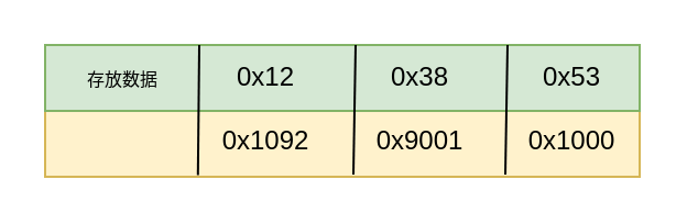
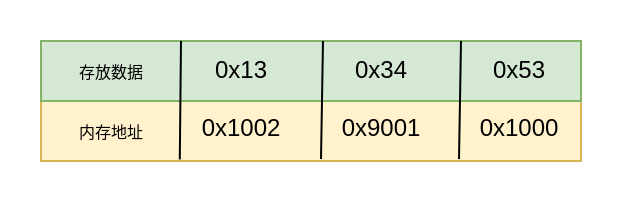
  <mxCell id="0" />
  <mxCell id="1" parent="0" />
  <mxCell id="2" value="" style="rounded=0;whiteSpace=wrap;html=1;fillColor=#fff2cc;strokeColor=#d6b656;" vertex="1" parent="1"><mxGeometry x="20" y="50" width="270" height="30" as="geometry" /></mxCell>
  <mxCell id="3" value="" style="rounded=0;whiteSpace=wrap;html=1;fillColor=#d5e8d4;strokeColor=#82b366;" vertex="1" parent="1"><mxGeometry x="20" y="20" width="270" height="30" as="geometry" /></mxCell>
  <mxCell id="4" value="&lt;font style=&quot;font-size: 8px;&quot;&gt;存放数据&lt;/font&gt;" style="text;html=1;align=center;verticalAlign=middle;resizable=0;points=[];autosize=1;strokeColor=none;fillColor=none;" vertex="1" parent="1"><mxGeometry x="20" y="20" width="70" height="30" as="geometry" /></mxCell>
- <mxCell id="6" value="0x12" style="text;html=1;align=center;verticalAlign=middle;resizable=0;points=[];autosize=1;strokeColor=none;fillColor=none;" vertex="1" parent="1"><mxGeometry x="95" y="20" width="50" height="30" as="geometry" /></mxCell>
- <mxCell id="7" value="0x1092" style="text;html=1;align=center;verticalAlign=middle;resizable=0;points=[];autosize=1;strokeColor=none;fillColor=none;" vertex="1" parent="1"><mxGeometry x="90" y="49" width="60" height="30" as="geometry" /></mxCell>
+ <mxCell id="5" value="&lt;font style=&quot;font-size: 8px;&quot;&gt;内存地址&lt;/font&gt;" style="text;html=1;align=center;verticalAlign=middle;resizable=0;points=[];autosize=1;strokeColor=none;fillColor=none;" vertex="1" parent="1"><mxGeometry x="20" y="50" width="70" height="30" as="geometry" /></mxCell>
+ <mxCell id="6" value="0x13" style="text;html=1;align=center;verticalAlign=middle;resizable=0;points=[];autosize=1;strokeColor=none;fillColor=none;" vertex="1" parent="1"><mxGeometry x="95" y="20" width="50" height="30" as="geometry" /></mxCell>
+ <mxCell id="7" value="0x1002" style="text;html=1;align=center;verticalAlign=middle;resizable=0;points=[];autosize=1;strokeColor=none;fillColor=none;" vertex="1" parent="1"><mxGeometry x="90" y="49" width="60" height="30" as="geometry" /></mxCell>
  <mxCell id="8" value="0x9001" style="text;html=1;align=center;verticalAlign=middle;resizable=0;points=[];autosize=1;strokeColor=none;fillColor=none;" vertex="1" parent="1"><mxGeometry x="160" y="49" width="60" height="30" as="geometry" /></mxCell>
  <mxCell id="9" value="0x1000" style="text;html=1;align=center;verticalAlign=middle;resizable=0;points=[];autosize=1;strokeColor=none;fillColor=none;" vertex="1" parent="1"><mxGeometry x="229" y="49" width="60" height="30" as="geometry" /></mxCell>
- <mxCell id="10" value="0x38" style="text;html=1;align=center;verticalAlign=middle;resizable=0;points=[];autosize=1;strokeColor=none;fillColor=none;" vertex="1" parent="1"><mxGeometry x="165" y="20" width="50" height="30" as="geometry" /></mxCell>
+ <mxCell id="10" value="0x34" style="text;html=1;align=center;verticalAlign=middle;resizable=0;points=[];autosize=1;strokeColor=none;fillColor=none;" vertex="1" parent="1"><mxGeometry x="165" y="20" width="50" height="30" as="geometry" /></mxCell>
  <mxCell id="11" value="0x53" style="text;html=1;align=center;verticalAlign=middle;resizable=0;points=[];autosize=1;strokeColor=none;fillColor=none;" vertex="1" parent="1"><mxGeometry x="234" y="20" width="50" height="30" as="geometry" /></mxCell>
  <mxCell id="12" value="" style="endArrow=none;html=1;rounded=0;exitX=-0.01;exitY=1.01;exitDx=0;exitDy=0;exitPerimeter=0;" edge="1" parent="1" source="7"><mxGeometry width="50" height="50" relative="1" as="geometry"><mxPoint x="90" y="70" as="sourcePoint" /><mxPoint x="90" y="20" as="targetPoint" /></mxGeometry></mxCell>
  <mxCell id="13" value="" style="endArrow=none;html=1;rounded=0;exitX=-0.01;exitY=1.01;exitDx=0;exitDy=0;exitPerimeter=0;" edge="1" parent="1"><mxGeometry width="50" height="50" relative="1" as="geometry"><mxPoint x="160" y="79" as="sourcePoint" /><mxPoint x="161" y="20" as="targetPoint" /></mxGeometry></mxCell>
  <mxCell id="14" value="" style="endArrow=none;html=1;rounded=0;exitX=-0.01;exitY=1.01;exitDx=0;exitDy=0;exitPerimeter=0;" edge="1" parent="1"><mxGeometry width="50" height="50" relative="1" as="geometry"><mxPoint x="229" y="79" as="sourcePoint" /><mxPoint x="230" y="20" as="targetPoint" /></mxGeometry></mxCell>
